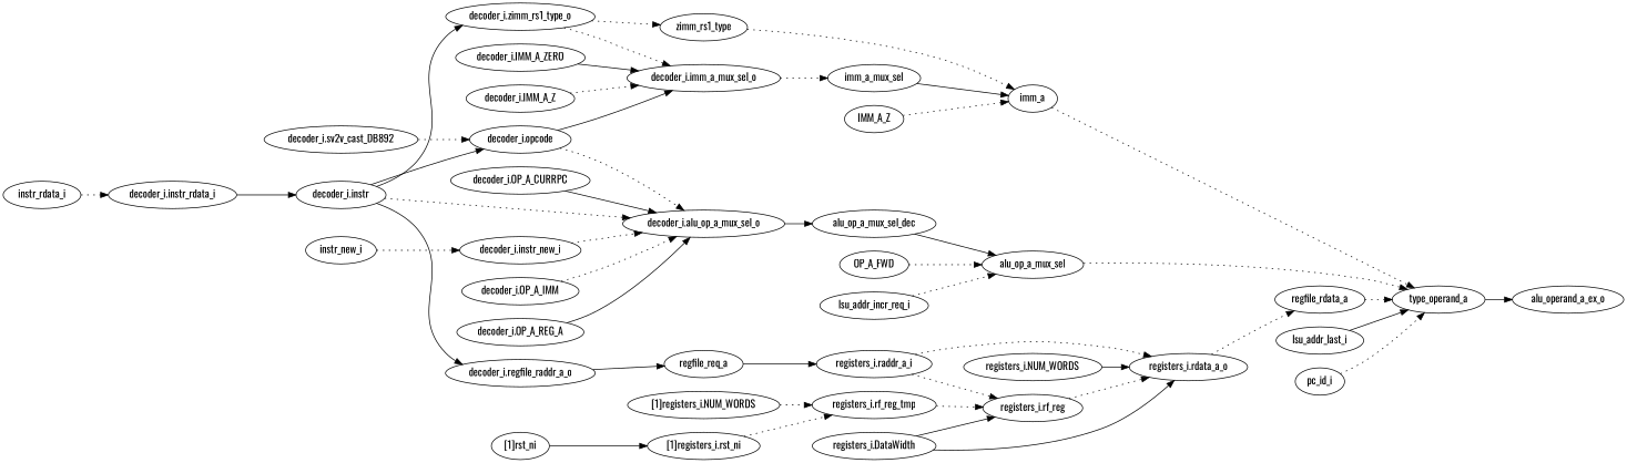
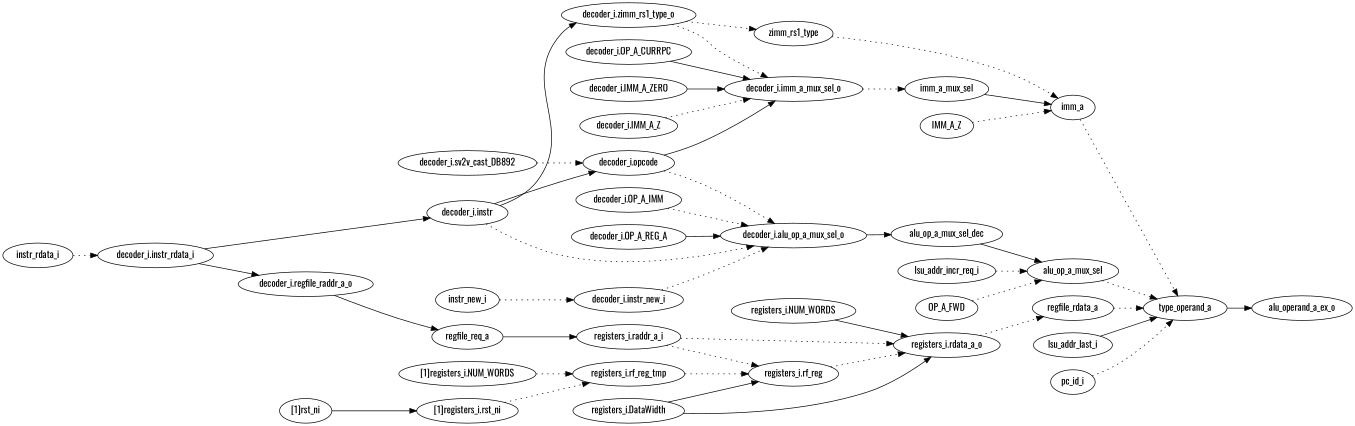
  strict digraph {
    fontname=Oswald
    rankdir=LR
    node [complexity=8 fontname=Oswald importance=0.0238939998771 rank=0.000450830186361]
    edge [fontname=Oswald style=dotted]
    zimm_rs1_type [importance=0.0192903511111 rank=0.00241129388888]
    imm_a [complexity=4 importance=0.0170444040003 rank=0.00426110100009]
    n3 [complexity=2 importance=0.0121705263302 label=type_operand_a rank=0.00608526316512]
    alu_operand_a_ex_o [complexity=0 importance=0.00505392840145 rank=0.0]
    "decoder_i.OP_A_CURRPC" [complexity=19 importance=0.428880200445 rank=0.0225726421287]
    "decoder_i.alu_op_a_mux_sel_o" [complexity=7 importance=0.0712307062924 rank=0.0101758151846]
    alu_op_a_mux_sel_dec [complexity=7 importance=0.0671282484884 rank=0.00958974978406]
    alu_op_a_mux_sel [complexity=3 importance=0.0646067568494 rank=0.0215355856165]
    "decoder_i.instr_new_i" [complexity=10 importance=0.42891956877 rank=0.042891956877]
    "decoder_i.IMM_A_ZERO" [complexity=12 importance=0.0476843862587 rank=0.0039736988549]
    "decoder_i.imm_a_mux_sel_o" [importance=0.0230942117842 rank=0.00288677647302]
    imm_a_mux_sel [importance=0.0200582474307 rank=0.00250728092883]
    "decoder_i.instr" [complexity=29 importance=0.0269924574899 rank=0.000930774396204]
    "decoder_i.opcode" [complexity=9 importance=0.163907415413 rank=0.0182119350459]
    "decoder_i.zimm_rs1_type_o" [importance=0.0207902858527 rank=0.00259878573159]
    "decoder_i.regfile_raddr_a_o" [complexity=27 importance=0.0245615269198 rank=0.000909686182215]
    n17 [complexity=27 importance=0.0230615921781 label=regfile_req_a rank=0.000854133043635]
    "registers_i.raddr_a_i" [complexity=27 importance=0.0211906372776 rank=0.000784838417687]
    "decoder_i.instr_rdata_i" [complexity=31 importance=0.0288624192714 rank=0.000931045782947]
    "registers_i.NUM_WORDS" [complexity=53]
    "registers_i.rdata_a_o" [complexity=4 importance=0.0192269422719 rank=0.00480673556797]
    regfile_rdata_a [complexity=4 importance=0.0155200246851 rank=0.00388000617127]
    "registers_i.rf_reg" [complexity=27 importance=0.0223980371867 rank=0.00082955693284]
    "decoder_i.IMM_A_Z" [complexity=10 importance=0.0245901744746 rank=0.00245901744746]
    "[1]registers_i.NUM_WORDS" [complexity=57 importance=0.0263717027195 rank=0.000462661451219]
    "registers_i.rf_reg_tmp" [complexity=53 importance=0.0248757400291 rank=0.000469353585454]
    "decoder_i.sv2v_cast_DB892" [complexity=12 importance=0.165403378103 rank=0.0137836148419]
    lsu_addr_last_i [complexity=4 importance=0.0136664890207 rank=0.00341662225517]
    OP_A_FWD [complexity=7 importance=0.0661027195399 rank=0.00944324564855]
    pc_id_i [complexity=4 importance=0.0136664890207 rank=0.00341662225517]
    lsu_addr_incr_req_i [complexity=7 importance=0.0661027195399 rank=0.00944324564855]
    "decoder_i.OP_A_IMM" [complexity=13 importance=0.215188081568 rank=0.0165529293514]
    instr_new_i [complexity=10 importance=0.430415531461 rank=0.0430415531461]
    "[1]rst_ni" [complexity=54 importance=0.0279611651827 rank=0.000517799355235]
    "[1]registers_i.rst_ni" [complexity=54 importance=0.0264652024923 rank=0.000490096342449]
    instr_rdata_i [complexity=31 importance=0.0303583819618 rank=0.000979302643929]
    "decoder_i.OP_A_REG_A" [complexity=25 importance=3.34933915843 rank=0.133973566337]
    IMM_A_Z [importance=0.0185403666908 rank=0.00231754583635]
    "registers_i.DataWidth" [complexity=53]
    zimm_rs1_type -> imm_a
    imm_a -> n3
    n3 -> alu_operand_a_ex_o [style=solid]
-   "decoder_i.OP_A_CURRPC" -> "decoder_i.alu_op_a_mux_sel_o" [style=solid]
+   "decoder_i.OP_A_CURRPC" -> "decoder_i.imm_a_mux_sel_o" [style=solid]
    "decoder_i.alu_op_a_mux_sel_o" -> alu_op_a_mux_sel_dec [style=solid]
    alu_op_a_mux_sel_dec -> alu_op_a_mux_sel [style=solid]
    alu_op_a_mux_sel -> n3
    "decoder_i.instr_new_i" -> "decoder_i.alu_op_a_mux_sel_o"
    "decoder_i.IMM_A_ZERO" -> "decoder_i.imm_a_mux_sel_o" [style=solid]
    "decoder_i.imm_a_mux_sel_o" -> imm_a_mux_sel
    imm_a_mux_sel -> imm_a [style=solid]
    "decoder_i.instr" -> "decoder_i.alu_op_a_mux_sel_o"
    "decoder_i.instr" -> "decoder_i.opcode" [style=solid]
    "decoder_i.instr" -> "decoder_i.zimm_rs1_type_o" [style=solid]
-   "decoder_i.instr" -> "decoder_i.regfile_raddr_a_o" [style=solid]
+   "decoder_i.instr_rdata_i" -> "decoder_i.regfile_raddr_a_o" [style=solid]
    "decoder_i.opcode" -> "decoder_i.alu_op_a_mux_sel_o"
    "decoder_i.opcode" -> "decoder_i.imm_a_mux_sel_o" [style=solid]
    "decoder_i.zimm_rs1_type_o" -> zimm_rs1_type
    "decoder_i.zimm_rs1_type_o" -> "decoder_i.imm_a_mux_sel_o"
    "decoder_i.regfile_raddr_a_o" -> n17 [style=solid]
    n17 -> "registers_i.raddr_a_i" [style=solid]
    "registers_i.raddr_a_i" -> "registers_i.rdata_a_o"
    "registers_i.raddr_a_i" -> "registers_i.rf_reg"
    "decoder_i.instr_rdata_i" -> "decoder_i.instr" [style=solid]
    "registers_i.NUM_WORDS" -> "registers_i.rdata_a_o" [style=solid]
    "registers_i.rdata_a_o" -> regfile_rdata_a
    regfile_rdata_a -> n3
    "registers_i.rf_reg" -> "registers_i.rdata_a_o"
    "decoder_i.IMM_A_Z" -> "decoder_i.imm_a_mux_sel_o"
    "[1]registers_i.NUM_WORDS" -> "registers_i.rf_reg_tmp"
    "registers_i.rf_reg_tmp" -> "registers_i.rf_reg"
    "decoder_i.sv2v_cast_DB892" -> "decoder_i.opcode"
    lsu_addr_last_i -> n3 [style=solid]
    OP_A_FWD -> alu_op_a_mux_sel
    pc_id_i -> n3
    lsu_addr_incr_req_i -> alu_op_a_mux_sel
    "decoder_i.OP_A_IMM" -> "decoder_i.alu_op_a_mux_sel_o"
    instr_new_i -> "decoder_i.instr_new_i"
    "[1]rst_ni" -> "[1]registers_i.rst_ni" [style=solid]
    "[1]registers_i.rst_ni" -> "registers_i.rf_reg_tmp"
    instr_rdata_i -> "decoder_i.instr_rdata_i"
    "decoder_i.OP_A_REG_A" -> "decoder_i.alu_op_a_mux_sel_o" [style=solid]
    IMM_A_Z -> imm_a
    "registers_i.DataWidth" -> "registers_i.rdata_a_o" [style=solid]
    "registers_i.DataWidth" -> "registers_i.rf_reg" [style=solid]
  }
